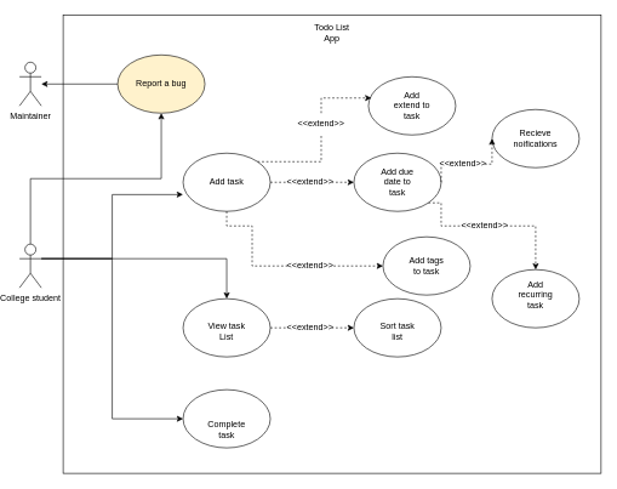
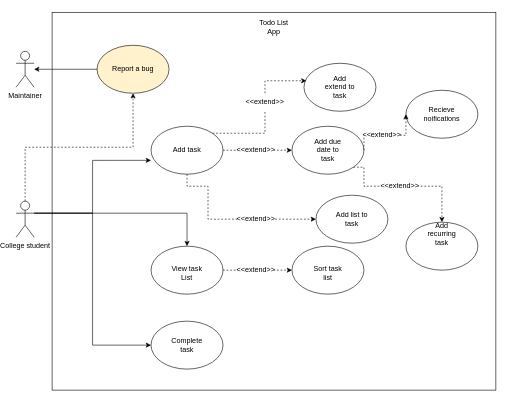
  <mxCell id="0" />
  <mxCell id="1" parent="0" />
  <mxCell id="2" value="" style="html=1;labelBackgroundColor=#ffffff;startArrow=none;startFill=0;startSize=6;endArrow=classic;endFill=1;endSize=6;jettySize=auto;orthogonalLoop=1;strokeWidth=1;dashed=1;fontSize=14;rounded=0;edgeStyle=orthogonalEdgeStyle;exitX=1;exitY=0.5;exitDx=0;exitDy=0;" parent="1" edge="1"><mxGeometry width="60" height="60" relative="1" as="geometry"><mxPoint x="362.5" y="454.5" as="sourcePoint" /><mxPoint x="477.5" y="454.5" as="targetPoint" /></mxGeometry></mxCell>
  <mxCell id="3" value="" style="html=1;labelBackgroundColor=#ffffff;startArrow=none;startFill=0;startSize=6;endArrow=classic;endFill=1;endSize=6;jettySize=auto;orthogonalLoop=1;strokeWidth=1;dashed=1;fontSize=14;rounded=0;edgeStyle=orthogonalEdgeStyle;exitX=1;exitY=1;exitDx=0;exitDy=0;" parent="1" source="11" target="28" edge="1"><mxGeometry width="60" height="60" relative="1" as="geometry"><mxPoint x="420" y="390" as="sourcePoint" /><mxPoint x="480" y="330" as="targetPoint" /><Array as="points"><mxPoint x="430" y="278" /><mxPoint x="430" y="310" /></Array></mxGeometry></mxCell>
  <mxCell id="4" value="" style="rounded=0;whiteSpace=wrap;html=1;" parent="1" vertex="1"><mxGeometry x="80" y="20" width="740" height="630" as="geometry" /></mxCell>
  <mxCell id="5" style="edgeStyle=orthogonalEdgeStyle;rounded=0;orthogonalLoop=1;jettySize=auto;html=1;exitX=1;exitY=0.333;exitDx=0;exitDy=0;exitPerimeter=0;entryX=-0.001;entryY=0.711;entryDx=0;entryDy=0;entryPerimeter=0;" parent="1" source="9" target="11" edge="1"><mxGeometry relative="1" as="geometry" /></mxCell>
  <mxCell id="6" style="edgeStyle=orthogonalEdgeStyle;rounded=0;orthogonalLoop=1;jettySize=auto;html=1;exitX=1;exitY=0.333;exitDx=0;exitDy=0;exitPerimeter=0;" parent="1" source="9" target="13" edge="1"><mxGeometry relative="1" as="geometry" /></mxCell>
  <mxCell id="7" style="edgeStyle=orthogonalEdgeStyle;rounded=0;orthogonalLoop=1;jettySize=auto;html=1;exitX=1;exitY=0.333;exitDx=0;exitDy=0;exitPerimeter=0;entryX=0;entryY=0.5;entryDx=0;entryDy=0;" parent="1" source="9" target="15" edge="1"><mxGeometry relative="1" as="geometry" /></mxCell>
- <mxCell id="8" style="edgeStyle=orthogonalEdgeStyle;rounded=0;orthogonalLoop=1;jettySize=auto;html=1;exitX=0.5;exitY=0;exitDx=0;exitDy=0;exitPerimeter=0;" edge="1" parent="1" source="9" target="45"><mxGeometry relative="1" as="geometry" /></mxCell>
+ <mxCell id="8" style="edgeStyle=orthogonalEdgeStyle;rounded=0;orthogonalLoop=1;jettySize=auto;html=1;exitX=0.5;exitY=0;exitDx=0;exitDy=0;exitPerimeter=0;dashed=1;" edge="1" parent="1" source="9" target="45"><mxGeometry relative="1" as="geometry" /></mxCell>
  <mxCell id="9" value="College student" style="shape=umlActor;verticalLabelPosition=bottom;verticalAlign=top;html=1;outlineConnect=0;" parent="1" vertex="1"><mxGeometry x="20" y="335" width="30" height="60" as="geometry" /></mxCell>
  <mxCell id="10" value="Todo List App" style="text;html=1;strokeColor=none;fillColor=none;align=center;verticalAlign=middle;whiteSpace=wrap;rounded=0;" parent="1" vertex="1"><mxGeometry x="420" y="30" width="60" height="30" as="geometry" /></mxCell>
  <mxCell id="11" value="" style="ellipse;whiteSpace=wrap;html=1;" parent="1" vertex="1"><mxGeometry x="245" y="210" width="120" height="80" as="geometry" /></mxCell>
  <mxCell id="12" value="Add task" style="text;html=1;strokeColor=none;fillColor=none;align=center;verticalAlign=middle;whiteSpace=wrap;rounded=0;" parent="1" vertex="1"><mxGeometry x="275" y="235" width="60" height="30" as="geometry" /></mxCell>
  <mxCell id="13" value="" style="ellipse;whiteSpace=wrap;html=1;" parent="1" vertex="1"><mxGeometry x="245" y="410" width="120" height="80" as="geometry" /></mxCell>
  <mxCell id="14" value="View task&lt;br&gt;List" style="text;html=1;strokeColor=none;fillColor=none;align=center;verticalAlign=middle;whiteSpace=wrap;rounded=0;" parent="1" vertex="1"><mxGeometry x="275" y="440" width="60" height="30" as="geometry" /></mxCell>
  <mxCell id="15" value="" style="ellipse;whiteSpace=wrap;html=1;" parent="1" vertex="1"><mxGeometry x="245" y="535" width="120" height="80" as="geometry" /></mxCell>
- <mxCell id="16" value="Complete task" style="text;html=1;strokeColor=none;fillColor=none;align=center;verticalAlign=middle;whiteSpace=wrap;rounded=0;" parent="1" vertex="1"><mxGeometry x="275" y="575" width="60" height="30" as="geometry" /></mxCell>
+ <mxCell id="16" value="Complete task" style="text;html=1;strokeColor=none;fillColor=none;align=center;verticalAlign=middle;whiteSpace=wrap;rounded=0;" parent="1" vertex="1"><mxGeometry x="275" y="560" width="60" height="30" as="geometry" /></mxCell>
  <mxCell id="17" value="" style="ellipse;whiteSpace=wrap;html=1;" parent="1" vertex="1"><mxGeometry x="480" y="210" width="120" height="80" as="geometry" /></mxCell>
  <mxCell id="18" value="" style="html=1;labelBackgroundColor=#ffffff;startArrow=none;startFill=0;startSize=6;endArrow=classic;endFill=1;endSize=6;jettySize=auto;orthogonalLoop=1;strokeWidth=1;dashed=1;fontSize=14;rounded=0;edgeStyle=orthogonalEdgeStyle;exitX=1;exitY=0.5;exitDx=0;exitDy=0;" parent="1" source="11" target="17" edge="1"><mxGeometry width="60" height="60" relative="1" as="geometry"><mxPoint x="420" y="370" as="sourcePoint" /><mxPoint x="480" y="310" as="targetPoint" /></mxGeometry></mxCell>
  <mxCell id="19" value="&amp;lt;&amp;lt;extend&amp;gt;&amp;gt;" style="text;html=1;strokeColor=none;fillColor=default;align=center;verticalAlign=middle;whiteSpace=wrap;rounded=0;" parent="1" vertex="1"><mxGeometry x="390" y="235" width="60" height="30" as="geometry" /></mxCell>
  <mxCell id="20" value="Add due date to task" style="text;html=1;strokeColor=none;fillColor=none;align=center;verticalAlign=middle;whiteSpace=wrap;rounded=0;" parent="1" vertex="1"><mxGeometry x="510" y="235" width="60" height="30" as="geometry" /></mxCell>
  <mxCell id="21" value="" style="ellipse;whiteSpace=wrap;html=1;" parent="1" vertex="1"><mxGeometry x="500" y="105" width="120" height="80" as="geometry" /></mxCell>
  <mxCell id="22" value="Add extend to task" style="text;html=1;strokeColor=none;fillColor=none;align=center;verticalAlign=middle;whiteSpace=wrap;rounded=0;" parent="1" vertex="1"><mxGeometry x="530" y="130" width="60" height="30" as="geometry" /></mxCell>
  <mxCell id="23" value="&amp;lt;&amp;lt;extend&amp;gt;&amp;gt;" style="text;html=1;strokeColor=none;fillColor=default;align=center;verticalAlign=middle;whiteSpace=wrap;rounded=0;" parent="1" vertex="1"><mxGeometry x="405" y="155" width="60" height="30" as="geometry" /></mxCell>
  <mxCell id="24" value="" style="html=1;labelBackgroundColor=#ffffff;startArrow=none;startFill=0;startSize=6;endArrow=none;endFill=1;endSize=6;jettySize=auto;orthogonalLoop=1;strokeWidth=1;dashed=1;fontSize=14;rounded=0;edgeStyle=orthogonalEdgeStyle;exitX=1;exitY=0;exitDx=0;exitDy=0;" parent="1" source="11" target="23" edge="1"><mxGeometry width="60" height="60" relative="1" as="geometry"><mxPoint x="347.426" y="278.284" as="sourcePoint" /><mxPoint x="480" y="380" as="targetPoint" /></mxGeometry></mxCell>
  <mxCell id="25" value="" style="html=1;labelBackgroundColor=#ffffff;startArrow=none;startFill=0;startSize=6;endArrow=classic;endFill=1;endSize=6;jettySize=auto;orthogonalLoop=1;strokeWidth=1;dashed=1;fontSize=14;rounded=0;edgeStyle=orthogonalEdgeStyle;exitX=0.5;exitY=0;exitDx=0;exitDy=0;entryX=0.033;entryY=0.365;entryDx=0;entryDy=0;entryPerimeter=0;" parent="1" source="23" target="21" edge="1"><mxGeometry width="60" height="60" relative="1" as="geometry"><mxPoint x="420" y="115" as="sourcePoint" /><mxPoint x="480" y="55" as="targetPoint" /></mxGeometry></mxCell>
  <mxCell id="26" value="" style="ellipse;whiteSpace=wrap;html=1;" parent="1" vertex="1"><mxGeometry x="480" y="410" width="120" height="80" as="geometry" /></mxCell>
  <mxCell id="27" value="Sort task list" style="text;html=1;strokeColor=none;fillColor=none;align=center;verticalAlign=middle;whiteSpace=wrap;rounded=0;" parent="1" vertex="1"><mxGeometry x="510" y="440" width="60" height="30" as="geometry" /></mxCell>
  <mxCell id="28" value="" style="ellipse;whiteSpace=wrap;html=1;" parent="1" vertex="1"><mxGeometry x="670" y="370" width="120" height="80" as="geometry" /></mxCell>
- <mxCell id="29" value="Add recurring task" style="text;html=1;strokeColor=none;fillColor=none;align=center;verticalAlign=middle;whiteSpace=wrap;rounded=0;" parent="1" vertex="1"><mxGeometry x="700" y="390" width="60" height="30" as="geometry" /></mxCell>
+ <mxCell id="29" value="Add recurring task" style="text;html=1;strokeColor=none;fillColor=none;align=center;verticalAlign=middle;whiteSpace=wrap;rounded=0;" parent="1" vertex="1"><mxGeometry x="700" y="375" width="60" height="30" as="geometry" /></mxCell>
  <mxCell id="30" value="" style="ellipse;whiteSpace=wrap;html=1;" parent="1" vertex="1"><mxGeometry x="520" y="325" width="120" height="80" as="geometry" /></mxCell>
- <mxCell id="31" value="Add tags to task" style="text;html=1;strokeColor=none;fillColor=none;align=center;verticalAlign=middle;whiteSpace=wrap;rounded=0;" parent="1" vertex="1"><mxGeometry x="550" y="350" width="60" height="30" as="geometry" /></mxCell>
+ <mxCell id="31" value="Add list to task" style="text;html=1;strokeColor=none;fillColor=none;align=center;verticalAlign=middle;whiteSpace=wrap;rounded=0;" parent="1" vertex="1"><mxGeometry x="550" y="350" width="60" height="30" as="geometry" /></mxCell>
  <mxCell id="32" value="" style="html=1;labelBackgroundColor=#ffffff;startArrow=none;startFill=0;startSize=6;endArrow=classic;endFill=1;endSize=6;jettySize=auto;orthogonalLoop=1;strokeWidth=1;dashed=1;fontSize=14;rounded=0;edgeStyle=orthogonalEdgeStyle;exitX=0.5;exitY=1;exitDx=0;exitDy=0;entryX=0;entryY=0.5;entryDx=0;entryDy=0;" parent="1" source="11" target="30" edge="1"><mxGeometry width="60" height="60" relative="1" as="geometry"><mxPoint x="420" y="370" as="sourcePoint" /><mxPoint x="480" y="310" as="targetPoint" /><Array as="points"><mxPoint x="305" y="310" /><mxPoint x="340" y="310" /><mxPoint x="340" y="365" /></Array></mxGeometry></mxCell>
  <mxCell id="33" value="&amp;lt;&amp;lt;extend&amp;gt;&amp;gt;" style="text;html=1;strokeColor=none;fillColor=default;align=center;verticalAlign=middle;whiteSpace=wrap;rounded=0;" parent="1" vertex="1"><mxGeometry x="390" y="350" width="60" height="30" as="geometry" /></mxCell>
  <mxCell id="34" value="" style="html=1;labelBackgroundColor=#ffffff;startArrow=none;startFill=0;startSize=6;endArrow=classic;endFill=1;endSize=6;jettySize=auto;orthogonalLoop=1;strokeWidth=1;dashed=1;fontSize=14;rounded=0;edgeStyle=orthogonalEdgeStyle;exitX=1;exitY=0.5;exitDx=0;exitDy=0;" parent="1" source="13" edge="1"><mxGeometry width="60" height="60" relative="1" as="geometry"><mxPoint x="500" y="350" as="sourcePoint" /><mxPoint x="480" y="450" as="targetPoint" /></mxGeometry></mxCell>
  <mxCell id="35" value="&amp;lt;&amp;lt;extend&amp;gt;&amp;gt;" style="text;html=1;strokeColor=none;fillColor=default;align=center;verticalAlign=middle;whiteSpace=wrap;rounded=0;" parent="1" vertex="1"><mxGeometry x="390" y="435" width="60" height="30" as="geometry" /></mxCell>
  <mxCell id="36" value="" style="html=1;labelBackgroundColor=#ffffff;startArrow=none;startFill=0;startSize=6;endArrow=classic;endFill=1;endSize=6;jettySize=auto;orthogonalLoop=1;strokeWidth=1;dashed=1;fontSize=14;rounded=0;edgeStyle=orthogonalEdgeStyle;exitX=1;exitY=1;exitDx=0;exitDy=0;" parent="1" source="17" target="28" edge="1"><mxGeometry width="60" height="60" relative="1" as="geometry"><mxPoint x="500" y="350" as="sourcePoint" /><mxPoint x="560" y="290" as="targetPoint" /><Array as="points"><mxPoint x="600" y="278" /><mxPoint x="600" y="310" /></Array></mxGeometry></mxCell>
  <mxCell id="37" value="&amp;lt;&amp;lt;extend&amp;gt;&amp;gt;" style="text;html=1;strokeColor=none;fillColor=default;align=center;verticalAlign=middle;whiteSpace=wrap;rounded=0;" parent="1" vertex="1"><mxGeometry x="630" y="295" width="60" height="30" as="geometry" /></mxCell>
  <mxCell id="38" value="" style="ellipse;whiteSpace=wrap;html=1;" parent="1" vertex="1"><mxGeometry x="670" y="150" width="120" height="80" as="geometry" /></mxCell>
  <mxCell id="39" value="" style="html=1;labelBackgroundColor=#ffffff;startArrow=none;startFill=0;startSize=6;endArrow=classic;endFill=1;endSize=6;jettySize=auto;orthogonalLoop=1;strokeWidth=1;dashed=1;fontSize=14;rounded=0;edgeStyle=orthogonalEdgeStyle;exitX=1;exitY=0.5;exitDx=0;exitDy=0;entryX=0;entryY=0.5;entryDx=0;entryDy=0;" parent="1" source="40" target="38" edge="1"><mxGeometry width="60" height="60" relative="1" as="geometry"><mxPoint x="630" y="250" as="sourcePoint" /><mxPoint x="690" y="190" as="targetPoint" /></mxGeometry></mxCell>
  <mxCell id="40" value="&amp;lt;&amp;lt;extend&amp;gt;&amp;gt;" style="text;html=1;strokeColor=none;fillColor=none;align=center;verticalAlign=middle;whiteSpace=wrap;rounded=0;" parent="1" vertex="1"><mxGeometry x="600" y="210" width="60" height="30" as="geometry" /></mxCell>
  <mxCell id="41" value="" style="html=1;labelBackgroundColor=#ffffff;startArrow=none;startFill=0;startSize=6;endArrow=none;endFill=1;endSize=6;jettySize=auto;orthogonalLoop=1;strokeWidth=1;dashed=1;fontSize=14;rounded=0;edgeStyle=orthogonalEdgeStyle;exitX=1;exitY=0.5;exitDx=0;exitDy=0;entryX=0;entryY=0.5;entryDx=0;entryDy=0;" parent="1" source="17" target="40" edge="1"><mxGeometry width="60" height="60" relative="1" as="geometry"><mxPoint x="600" y="250" as="sourcePoint" /><mxPoint x="670" y="190" as="targetPoint" /></mxGeometry></mxCell>
  <mxCell id="42" value="Recieve noifications" style="text;html=1;strokeColor=none;fillColor=none;align=center;verticalAlign=middle;whiteSpace=wrap;rounded=0;" parent="1" vertex="1"><mxGeometry x="700" y="175" width="60" height="30" as="geometry" /></mxCell>
  <mxCell id="43" value="Maintainer" style="shape=umlActor;verticalLabelPosition=bottom;verticalAlign=top;html=1;outlineConnect=0;" vertex="1" parent="1"><mxGeometry x="20" y="85" width="30" height="60" as="geometry" /></mxCell>
  <mxCell id="44" style="edgeStyle=orthogonalEdgeStyle;rounded=0;orthogonalLoop=1;jettySize=auto;html=1;exitX=0;exitY=0.5;exitDx=0;exitDy=0;" edge="1" parent="1" source="45" target="43"><mxGeometry relative="1" as="geometry" /></mxCell>
  <mxCell id="45" value="Report a bug" style="ellipse;whiteSpace=wrap;html=1;fillColor=#fff2cc;" vertex="1" parent="1"><mxGeometry x="155" y="75" width="120" height="80" as="geometry" /></mxCell>
